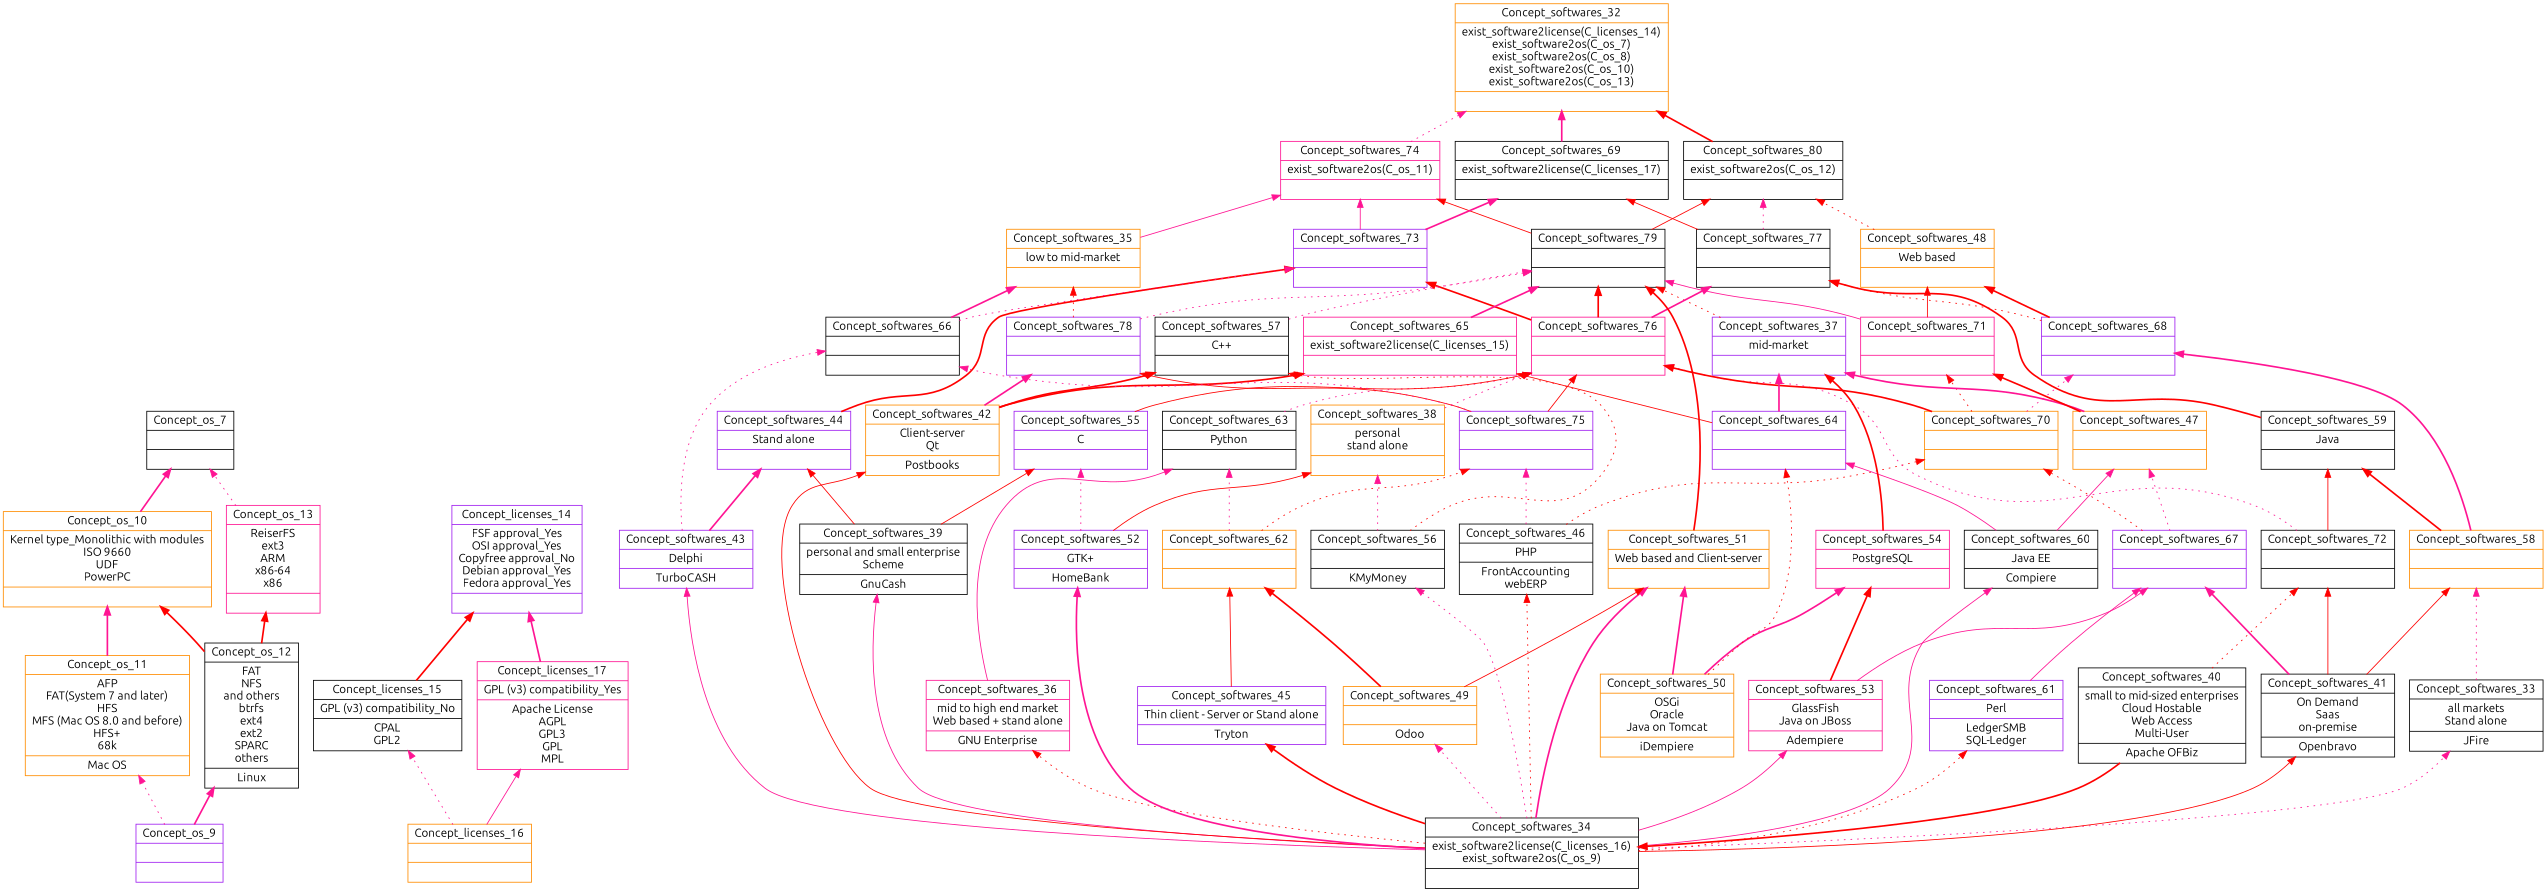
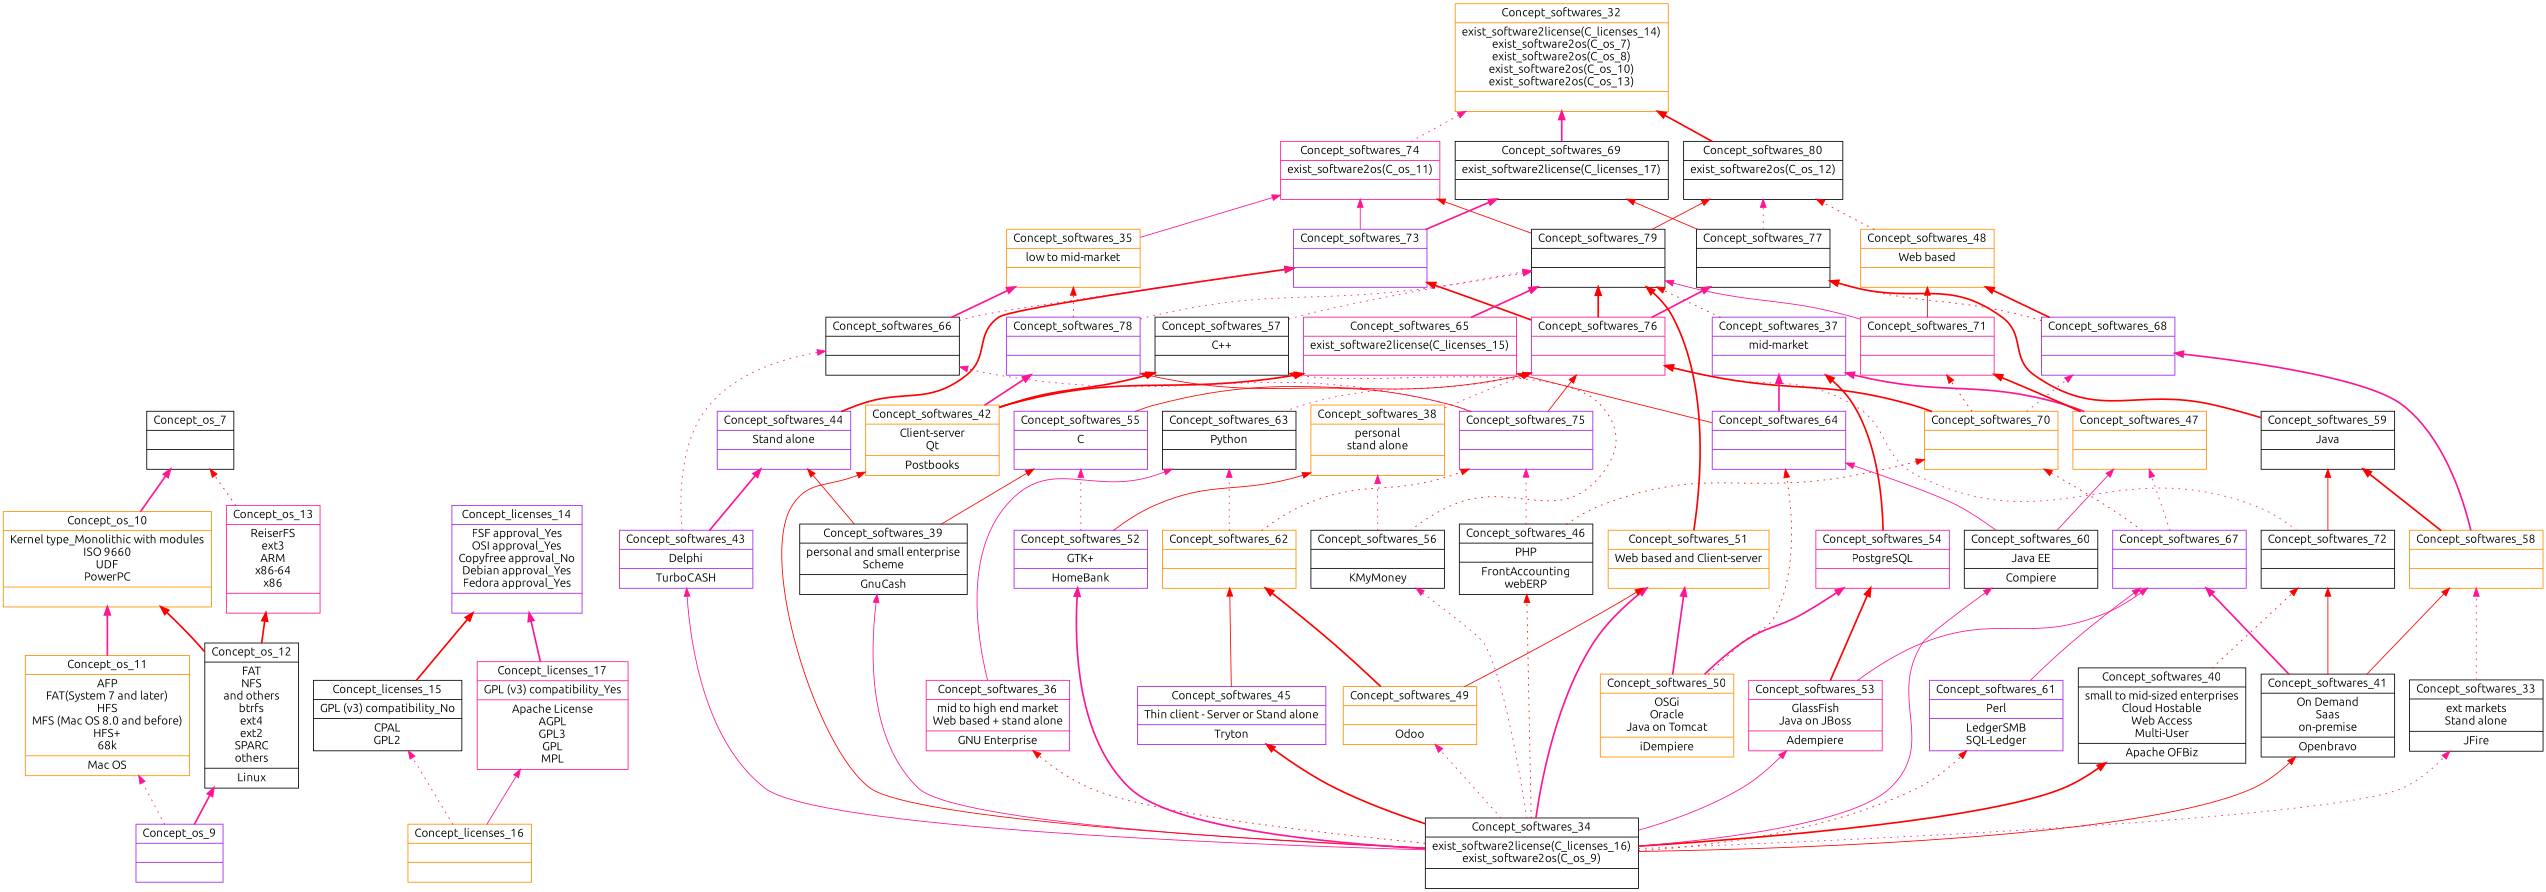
  digraph {
    fontname=Ubuntu
    rankdir=BT
    node [color=black fontname=Ubuntu shape=record]
    edge [color=deeppink fontname=Ubuntu style=bold]
    n1 [label="{Concept_os_7||}"]
    n2 [color=deeppink label="{Concept_os_13|ReiserFS\next3\nARM\nx86-64\nx86\n|}"]
    n3 [color=purple label="{Concept_os_9||}"]
    n4 [color=darkorange label="{Concept_os_11|AFP\nFAT(System 7 and later)\nHFS\nMFS (Mac OS 8.0 and before)\nHFS+\n68k\n|Mac OS\n}"]
    n5 [label="{Concept_os_12|FAT\nNFS\nand others\nbtrfs\next4\next2\nSPARC\nothers\n|Linux\n}"]
    n6 [color=darkorange label="{Concept_os_10|Kernel type_Monolithic with modules\nISO 9660\nUDF\nPowerPC\n|}"]
    n7 [color=purple label="{Concept_licenses_14|FSF approval_Yes\nOSI approval_Yes\nCopyfree approval_No\nDebian approval_Yes\nFedora approval_Yes\n|}"]
    n8 [label="{Concept_licenses_15|GPL (v3) compatibility_No\n|CPAL\nGPL2\n}"]
    n9 [color=darkorange label="{Concept_licenses_16||}"]
    n10 [color=deeppink label="{Concept_licenses_17|GPL (v3) compatibility_Yes\n|Apache License\nAGPL\nGPL3\nGPL\nMPL\n}"]
    n11 [color=darkorange label="{Concept_softwares_32|exist_software2license(C_licenses_14)\nexist_software2os(C_os_7)\nexist_software2os(C_os_8)\nexist_software2os(C_os_10)\nexist_software2os(C_os_13)\n|}"]
-   n12 [label="{Concept_softwares_33|all markets\nStand alone\n|JFire\n}"]
+   n12 [label="{Concept_softwares_33|ext markets\nStand alone\n|JFire\n}"]
    n13 [color=darkorange label="{Concept_softwares_58||}"]
    n14 [label="{Concept_softwares_34|exist_software2license(C_licenses_16)\nexist_software2os(C_os_9)\n|}"]
    n15 [color=deeppink label="{Concept_softwares_36|mid to high end market\nWeb based + stand alone\n|GNU Enterprise\n}"]
    n16 [label="{Concept_softwares_39|personal and small enterprise\nScheme\n|GnuCash\n}"]
    n17 [label="{Concept_softwares_40|small to mid-sized enterprises\nCloud Hostable\nWeb Access\nMulti-User\n|Apache OFBiz\n}"]
    n18 [label="{Concept_softwares_41|On Demand\nSaas\non-premise\n|Openbravo\n}"]
    n19 [color=darkorange label="{Concept_softwares_42|Client-server\nQt\n|Postbooks\n}"]
    n20 [color=purple label="{Concept_softwares_43|Delphi\n|TurboCASH\n}"]
    n21 [color=purple label="{Concept_softwares_45|Thin client - Server or Stand alone\n|Tryton\n}"]
    n22 [label="{Concept_softwares_46|PHP\n|FrontAccounting\nwebERP\n}"]
    n23 [color=darkorange label="{Concept_softwares_49||Odoo\n}"]
    n24 [color=darkorange label="{Concept_softwares_50|OSGi\nOracle\nJava on Tomcat\n|iDempiere\n}"]
    n25 [color=purple label="{Concept_softwares_52|GTK+\n|HomeBank\n}"]
    n26 [color=deeppink label="{Concept_softwares_53|GlassFish\nJava on JBoss\n|Adempiere\n}"]
    n27 [label="{Concept_softwares_56||KMyMoney\n}"]
    n28 [label="{Concept_softwares_60|Java EE\n|Compiere\n}"]
    n29 [color=purple label="{Concept_softwares_61|Perl\n|LedgerSMB\nSQL-Ledger\n}"]
    n30 [color=darkorange label="{Concept_softwares_35|low to mid-market\n|}"]
    n31 [color=deeppink label="{Concept_softwares_74|exist_software2os(C_os_11)\n|}"]
    n32 [label="{Concept_softwares_63|Python\n|}"]
    n33 [color=purple label="{Concept_softwares_37|mid-market\n|}"]
    n34 [label="{Concept_softwares_79||}"]
    n35 [color=darkorange label="{Concept_softwares_38|personal\nstand alone\n|}"]
    n36 [color=deeppink label="{Concept_softwares_76||}"]
    n37 [color=purple label="{Concept_softwares_44|Stand alone\n|}"]
    n38 [color=purple label="{Concept_softwares_55|C\n|}"]
    n39 [label="{Concept_softwares_72||}"]
    n40 [color=purple label="{Concept_softwares_67||}"]
    n41 [label="{Concept_softwares_57|C++\n|}"]
    n42 [color=deeppink label="{Concept_softwares_65|exist_software2license(C_licenses_15)\n|}"]
    n43 [color=purple label="{Concept_softwares_78||}"]
    n44 [label="{Concept_softwares_66||}"]
    n45 [color=purple label="{Concept_softwares_73||}"]
    n46 [color=darkorange label="{Concept_softwares_62||}"]
    n47 [color=darkorange label="{Concept_softwares_70||}"]
    n48 [color=purple label="{Concept_softwares_75||}"]
    n49 [color=darkorange label="{Concept_softwares_47||}"]
    n50 [color=deeppink label="{Concept_softwares_71||}"]
    n51 [color=darkorange label="{Concept_softwares_48|Web based\n|}"]
    n52 [label="{Concept_softwares_80|exist_software2os(C_os_12)\n|}"]
    n53 [color=darkorange label="{Concept_softwares_51|Web based and Client-server\n|}"]
    n54 [color=deeppink label="{Concept_softwares_54|PostgreSQL\n|}"]
    n55 [color=purple label="{Concept_softwares_64||}"]
    n56 [label="{Concept_softwares_59|Java\n|}"]
    n57 [color=purple label="{Concept_softwares_68||}"]
    n58 [label="{Concept_softwares_77||}"]
    n59 [label="{Concept_softwares_69|exist_software2license(C_licenses_17)\n|}"]
    subgraph sub_1 {
      label=os
      n1
      n2
      n3
      n4
      n5
      n6
    }
    subgraph sub_2 {
      label=licenses
      n7
      n8
      n9
      n10
    }
    subgraph sub_3 {
      label=softwares
      n11
      n12
      n13
      n14
      n15
      n16
      n17
      n18
      n19
      n20
      n21
      n22
      n23
      n24
      n25
      n26
      n27
      n28
      n29
      n30
      n31
      n32
      n33
      n34
      n35
      n36
      n37
      n38
      n39
      n40
      n41
      n42
      n43
      n44
      n45
      n46
      n47
      n48
      n49
      n50
      n51
      n52
      n53
      n54
      n55
      n56
      n57
      n58
      n59
    }
-   n2 -> n1 [style=dotted]
+   n2 -> n1 [color=red style=dotted]
    n3 -> n4 [style=dotted]
    n3 -> n5
    n4 -> n6
    n5 -> n2 [color=red]
    n5 -> n6 [color=red]
    n6 -> n1
    n8 -> n7 [color=red]
    n9 -> n8 [style=dotted]
    n9 -> n10 [style=solid]
    n10 -> n7
    n12 -> n13 [style=dotted]
    n13 -> n56 [color=red]
    n13 -> n57
    n14 -> n12 [style=dotted]
    n14 -> n15 [color=red style=dotted]
    n14 -> n16 [style=solid]
-   n17 -> n14 [color=red]
+   n14 -> n17 [color=red]
    n14 -> n18 [color=red style=solid]
    n14 -> n19 [color=red style=solid]
    n14 -> n20 [style=solid]
    n14 -> n21 [color=red]
    n14 -> n22 [color=red style=dotted]
    n14 -> n23 [style=dotted]
    n14 -> n25
    n14 -> n26 [style=solid]
    n14 -> n27 [style=dotted]
    n14 -> n28 [style=solid]
    n14 -> n29 [color=red style=dotted]
    n14 -> n53
    n15 -> n32 [style=solid]
    n16 -> n37 [color=red style=solid]
    n16 -> n38 [color=red style=solid]
    n17 -> n39 [color=red style=dotted]
    n18 -> n13 [color=red style=solid]
    n18 -> n39 [color=red style=solid]
    n18 -> n40
    n19 -> n41 [color=red]
    n19 -> n42 [color=red]
    n19 -> n43
    n20 -> n37
    n20 -> n44 [style=dotted]
    n21 -> n46 [color=red style=solid]
    n22 -> n47 [color=red style=dotted]
    n22 -> n48 [style=dotted]
    n23 -> n46 [color=red]
    n23 -> n53 [color=red style=solid]
    n24 -> n53
    n24 -> n54
    n24 -> n55 [color=red style=dotted]
    n25 -> n35 [color=red style=solid]
    n25 -> n38 [style=dotted]
    n26 -> n40 [style=solid]
    n26 -> n54 [color=red]
    n27 -> n35 [style=dotted]
    n27 -> n41 [color=red style=dotted]
    n28 -> n49 [style=solid]
    n28 -> n55 [style=solid]
    n29 -> n40 [style=solid]
    n30 -> n31 [style=solid]
    n31 -> n11 [style=dotted]
    n32 -> n36 [style=dotted]
    n33 -> n34 [color=red style=dotted]
    n34 -> n31 [color=red style=solid]
    n34 -> n52 [color=red style=solid]
    n35 -> n36 [style=dotted]
    n36 -> n34 [color=red]
    n36 -> n45 [color=red]
    n36 -> n58
    n37 -> n45 [color=red]
    n38 -> n36 [color=red style=solid]
    n39 -> n36 [style=dotted]
    n39 -> n56 [color=red style=solid]
    n40 -> n47 [color=red style=dotted]
    n40 -> n49 [style=dotted]
    n41 -> n34 [style=dotted]
    n42 -> n34
    n43 -> n30 [color=red style=dotted]
    n43 -> n34 [style=dotted]
    n44 -> n30
    n44 -> n45 [style=dotted]
    n45 -> n31 [style=solid]
    n45 -> n59
    n46 -> n32 [style=dotted]
    n46 -> n48 [color=red style=dotted]
    n47 -> n36 [color=red]
    n47 -> n50 [color=red style=dotted]
    n47 -> n57 [style=dotted]
    n48 -> n36 [color=red style=solid]
    n48 -> n43 [color=red style=solid]
    n48 -> n44 [style=dotted]
    n49 -> n33
    n49 -> n50 [color=red]
    n50 -> n34 [style=solid]
    n50 -> n51 [color=red style=solid]
    n51 -> n52 [color=red style=dotted]
    n52 -> n11 [color=red]
    n53 -> n34 [color=red]
    n54 -> n33 [color=red]
    n55 -> n33
    n55 -> n42 [color=red style=solid]
    n56 -> n58 [color=red]
    n57 -> n51 [color=red]
    n57 -> n58 [color=red style=dotted]
    n58 -> n52 [style=dotted]
    n58 -> n59 [color=red style=solid]
    n59 -> n11
  }
